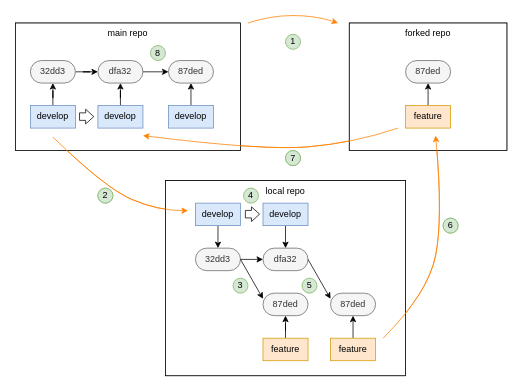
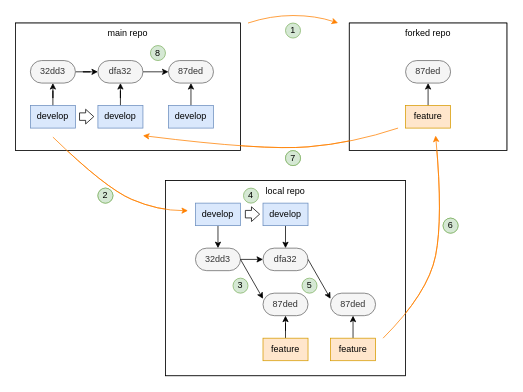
  <mxCell id="0" />
  <mxCell id="1" parent="0" />
  <mxCell id="2" value="main repo" style="rounded=0;whiteSpace=wrap;html=1;verticalAlign=top;" parent="1" vertex="1"><mxGeometry x="20" y="30" width="300" height="170" as="geometry" /></mxCell>
  <mxCell id="3" value="forked repo" style="rounded=0;whiteSpace=wrap;html=1;verticalAlign=top;" parent="1" vertex="1"><mxGeometry x="465" y="30" width="210" height="170" as="geometry" /></mxCell>
  <mxCell id="4" value="local repo" style="rounded=0;whiteSpace=wrap;html=1;verticalAlign=top;" parent="1" vertex="1"><mxGeometry x="220" y="240" width="320" height="260" as="geometry" /></mxCell>
  <mxCell id="5" style="edgeStyle=orthogonalEdgeStyle;rounded=0;orthogonalLoop=1;jettySize=auto;html=1;entryX=0;entryY=0.5;entryDx=0;entryDy=0;" parent="1" source="6" target="8" edge="1"><mxGeometry relative="1" as="geometry" /></mxCell>
  <mxCell id="6" value="32dd3" style="rounded=1;whiteSpace=wrap;html=1;arcSize=50;fillColor=#f5f5f5;strokeColor=#666666;fontColor=#333333;" parent="1" vertex="1"><mxGeometry x="40" y="80" width="60" height="30" as="geometry" /></mxCell>
  <mxCell id="7" value="" style="edgeStyle=none;rounded=0;orthogonalLoop=1;jettySize=auto;html=1;strokeColor=#000000;" parent="1" source="8" target="42" edge="1"><mxGeometry relative="1" as="geometry" /></mxCell>
  <mxCell id="8" value="dfa32" style="rounded=1;whiteSpace=wrap;html=1;arcSize=50;fillColor=#f5f5f5;strokeColor=#666666;fontColor=#333333;" parent="1" vertex="1"><mxGeometry x="130" y="80" width="60" height="30" as="geometry" /></mxCell>
  <mxCell id="9" style="edgeStyle=orthogonalEdgeStyle;rounded=0;orthogonalLoop=1;jettySize=auto;html=1;entryX=0.5;entryY=1;entryDx=0;entryDy=0;" parent="1" source="10" target="6" edge="1"><mxGeometry relative="1" as="geometry"><mxPoint x="67" y="110" as="targetPoint" /></mxGeometry></mxCell>
  <mxCell id="10" value="develop" style="rounded=0;whiteSpace=wrap;html=1;fillColor=#dae8fc;strokeColor=#6c8ebf;" parent="1" vertex="1"><mxGeometry x="40" y="140" width="60" height="30" as="geometry" /></mxCell>
  <mxCell id="11" value="32dd3" style="rounded=1;whiteSpace=wrap;html=1;arcSize=50;fillColor=#f5f5f5;strokeColor=#666666;fontColor=#333333;" parent="1" vertex="1"><mxGeometry x="260" y="330" width="60" height="30" as="geometry" /></mxCell>
  <mxCell id="12" style="edgeStyle=orthogonalEdgeStyle;rounded=0;orthogonalLoop=1;jettySize=auto;html=1;" parent="1" source="13" edge="1"><mxGeometry relative="1" as="geometry"><mxPoint x="290" y="330" as="targetPoint" /></mxGeometry></mxCell>
  <mxCell id="13" value="develop" style="rounded=0;whiteSpace=wrap;html=1;fillColor=#dae8fc;strokeColor=#6c8ebf;" parent="1" vertex="1"><mxGeometry x="260" y="270" width="60" height="30" as="geometry" /></mxCell>
  <mxCell id="14" value="87ded" style="rounded=1;whiteSpace=wrap;html=1;arcSize=50;fillColor=#f5f5f5;strokeColor=#666666;fontColor=#333333;" parent="1" vertex="1"><mxGeometry x="350" y="390" width="60" height="30" as="geometry" /></mxCell>
  <mxCell id="15" style="edgeStyle=orthogonalEdgeStyle;rounded=0;orthogonalLoop=1;jettySize=auto;html=1;entryX=0.5;entryY=1;entryDx=0;entryDy=0;" parent="1" source="16" target="14" edge="1"><mxGeometry relative="1" as="geometry" /></mxCell>
  <mxCell id="16" value="feature" style="rounded=0;whiteSpace=wrap;html=1;fillColor=#ffe6cc;strokeColor=#d79b00;" parent="1" vertex="1"><mxGeometry x="350" y="450" width="60" height="30" as="geometry" /></mxCell>
  <mxCell id="17" style="edgeStyle=orthogonalEdgeStyle;rounded=0;orthogonalLoop=1;jettySize=auto;html=1;entryX=0.5;entryY=1;entryDx=0;entryDy=0;" parent="1" source="18" target="8" edge="1"><mxGeometry relative="1" as="geometry" /></mxCell>
  <mxCell id="18" value="develop" style="rounded=0;whiteSpace=wrap;html=1;fillColor=#dae8fc;strokeColor=#6c8ebf;" parent="1" vertex="1"><mxGeometry x="130" y="140" width="60" height="30" as="geometry" /></mxCell>
  <mxCell id="19" value="" style="endArrow=classic;html=1;rounded=0;exitX=1;exitY=0.5;exitDx=0;exitDy=0;entryX=0;entryY=0.25;entryDx=0;entryDy=0;" parent="1" source="11" target="14" edge="1"><mxGeometry width="50" height="50" relative="1" as="geometry"><mxPoint x="310" y="280" as="sourcePoint" /><mxPoint x="360" y="230" as="targetPoint" /></mxGeometry></mxCell>
  <mxCell id="20" value="" style="shape=flexArrow;endArrow=classic;html=1;rounded=0;endWidth=8.571;endSize=3.286;" parent="1" edge="1"><mxGeometry width="50" height="50" relative="1" as="geometry"><mxPoint x="105" y="154.71" as="sourcePoint" /><mxPoint x="125" y="154.71" as="targetPoint" /></mxGeometry></mxCell>
  <mxCell id="21" value="" style="curved=1;endArrow=classic;html=1;rounded=0;strokeColor=#FF8000;" parent="1" edge="1"><mxGeometry width="50" height="50" relative="1" as="geometry"><mxPoint x="70" y="182" as="sourcePoint" /><mxPoint x="250" y="280" as="targetPoint" /><Array as="points"><mxPoint x="140" y="250" /><mxPoint x="210" y="280" /></Array></mxGeometry></mxCell>
  <mxCell id="22" value="2" style="ellipse;whiteSpace=wrap;html=1;aspect=fixed;fillColor=#d5e8d4;strokeColor=#82b366;" parent="1" vertex="1"><mxGeometry x="130" y="250" width="20" height="20" as="geometry" /></mxCell>
  <mxCell id="23" value="dfa32" style="rounded=1;whiteSpace=wrap;html=1;arcSize=50;fillColor=#f5f5f5;strokeColor=#666666;fontColor=#333333;" parent="1" vertex="1"><mxGeometry x="350" y="330" width="60" height="30" as="geometry" /></mxCell>
  <mxCell id="24" value="" style="endArrow=classic;html=1;rounded=0;exitX=1;exitY=0.5;exitDx=0;exitDy=0;entryX=0;entryY=0.5;entryDx=0;entryDy=0;" parent="1" source="11" target="23" edge="1"><mxGeometry width="50" height="50" relative="1" as="geometry"><mxPoint x="330" y="355" as="sourcePoint" /><mxPoint x="373.636" y="395" as="targetPoint" /></mxGeometry></mxCell>
  <mxCell id="25" value="3" style="ellipse;whiteSpace=wrap;html=1;aspect=fixed;fillColor=#d5e8d4;strokeColor=#82b366;" parent="1" vertex="1"><mxGeometry x="310" y="370" width="20" height="20" as="geometry" /></mxCell>
  <mxCell id="26" value="4" style="ellipse;whiteSpace=wrap;html=1;aspect=fixed;fillColor=#d5e8d4;strokeColor=#82b366;" parent="1" vertex="1"><mxGeometry x="324" y="250" width="20" height="20" as="geometry" /></mxCell>
  <mxCell id="27" value="" style="rounded=0;orthogonalLoop=1;jettySize=auto;html=1;strokeColor=#000000;" parent="1" source="28" target="23" edge="1"><mxGeometry relative="1" as="geometry" /></mxCell>
  <mxCell id="28" value="develop" style="rounded=0;whiteSpace=wrap;html=1;fillColor=#dae8fc;strokeColor=#6c8ebf;" parent="1" vertex="1"><mxGeometry x="350" y="270" width="60" height="30" as="geometry" /></mxCell>
  <mxCell id="29" value="" style="shape=flexArrow;endArrow=classic;html=1;rounded=0;endWidth=8.571;endSize=3.286;" parent="1" edge="1"><mxGeometry width="50" height="50" relative="1" as="geometry"><mxPoint x="326" y="284.71" as="sourcePoint" /><mxPoint x="346" y="284.71" as="targetPoint" /></mxGeometry></mxCell>
  <mxCell id="30" value="87ded" style="rounded=1;whiteSpace=wrap;html=1;arcSize=50;fillColor=#f5f5f5;strokeColor=#666666;fontColor=#333333;" parent="1" vertex="1"><mxGeometry x="440" y="390" width="60" height="30" as="geometry" /></mxCell>
  <mxCell id="31" style="edgeStyle=none;rounded=0;orthogonalLoop=1;jettySize=auto;html=1;entryX=0.5;entryY=1;entryDx=0;entryDy=0;strokeColor=#000000;" parent="1" source="32" target="30" edge="1"><mxGeometry relative="1" as="geometry" /></mxCell>
  <mxCell id="32" value="feature" style="rounded=0;whiteSpace=wrap;html=1;fillColor=#ffe6cc;strokeColor=#d79b00;" parent="1" vertex="1"><mxGeometry x="440" y="450" width="60" height="30" as="geometry" /></mxCell>
  <mxCell id="33" value="" style="endArrow=classic;html=1;rounded=0;exitX=1;exitY=0.5;exitDx=0;exitDy=0;entryX=0;entryY=0.25;entryDx=0;entryDy=0;" parent="1" target="30" edge="1"><mxGeometry width="50" height="50" relative="1" as="geometry"><mxPoint x="410" y="345" as="sourcePoint" /><mxPoint x="450" y="230" as="targetPoint" /></mxGeometry></mxCell>
  <mxCell id="34" value="5" style="ellipse;whiteSpace=wrap;html=1;aspect=fixed;fillColor=#d5e8d4;strokeColor=#82b366;" parent="1" vertex="1"><mxGeometry x="402" y="370" width="20" height="20" as="geometry" /></mxCell>
  <mxCell id="35" value="87ded" style="rounded=1;whiteSpace=wrap;html=1;arcSize=50;fillColor=#f5f5f5;strokeColor=#666666;fontColor=#333333;" parent="1" vertex="1"><mxGeometry x="540" y="80" width="60" height="30" as="geometry" /></mxCell>
  <mxCell id="36" style="edgeStyle=none;rounded=0;orthogonalLoop=1;jettySize=auto;html=1;strokeColor=#000000;" parent="1" source="37" target="35" edge="1"><mxGeometry relative="1" as="geometry" /></mxCell>
  <mxCell id="37" value="feature" style="rounded=0;whiteSpace=wrap;html=1;fillColor=#ffe6cc;strokeColor=#d79b00;" parent="1" vertex="1"><mxGeometry x="540" y="140" width="60" height="30" as="geometry" /></mxCell>
  <mxCell id="38" value="" style="curved=1;endArrow=classic;html=1;rounded=0;strokeColor=#FF8000;" parent="1" edge="1"><mxGeometry width="50" height="50" relative="1" as="geometry"><mxPoint x="510" y="450" as="sourcePoint" /><mxPoint x="580" y="180" as="targetPoint" /><Array as="points"><mxPoint x="570" y="390" /><mxPoint x="590" y="290" /></Array></mxGeometry></mxCell>
  <mxCell id="39" value="6" style="ellipse;whiteSpace=wrap;html=1;aspect=fixed;fillColor=#d5e8d4;strokeColor=#82b366;" parent="1" vertex="1"><mxGeometry x="590" y="290" width="20" height="20" as="geometry" /></mxCell>
  <mxCell id="40" value="" style="curved=1;endArrow=classic;html=1;rounded=0;strokeColor=#FF8000;" parent="1" edge="1"><mxGeometry width="50" height="50" relative="1" as="geometry"><mxPoint x="530" y="170" as="sourcePoint" /><mxPoint x="190" y="180" as="targetPoint" /><Array as="points"><mxPoint x="470" y="190" /><mxPoint x="350" y="200" /></Array></mxGeometry></mxCell>
  <mxCell id="41" value="7" style="ellipse;whiteSpace=wrap;html=1;aspect=fixed;fillColor=#d5e8d4;strokeColor=#82b366;" parent="1" vertex="1"><mxGeometry x="380" y="200" width="20" height="20" as="geometry" /></mxCell>
  <mxCell id="42" value="87ded" style="rounded=1;whiteSpace=wrap;html=1;arcSize=50;fillColor=#f5f5f5;strokeColor=#666666;fontColor=#333333;" parent="1" vertex="1"><mxGeometry x="224" y="80" width="60" height="30" as="geometry" /></mxCell>
  <mxCell id="43" style="edgeStyle=none;rounded=0;orthogonalLoop=1;jettySize=auto;html=1;entryX=0.5;entryY=1;entryDx=0;entryDy=0;strokeColor=#000000;" parent="1" source="44" target="42" edge="1"><mxGeometry relative="1" as="geometry" /></mxCell>
  <mxCell id="44" value="develop" style="rounded=0;whiteSpace=wrap;html=1;fillColor=#dae8fc;strokeColor=#6c8ebf;" parent="1" vertex="1"><mxGeometry x="224" y="140" width="60" height="30" as="geometry" /></mxCell>
  <mxCell id="45" value="8" style="ellipse;whiteSpace=wrap;html=1;aspect=fixed;fillColor=#d5e8d4;strokeColor=#82b366;" parent="1" vertex="1"><mxGeometry x="200" y="60" width="20" height="20" as="geometry" /></mxCell>
  <mxCell id="46" value="" style="curved=1;endArrow=classic;html=1;rounded=0;strokeColor=#FF8000;" parent="1" edge="1"><mxGeometry width="50" height="50" relative="1" as="geometry"><mxPoint x="330" y="30" as="sourcePoint" /><mxPoint x="450" y="30" as="targetPoint" /><Array as="points"><mxPoint x="360" y="20" /><mxPoint x="420" y="20" /></Array></mxGeometry></mxCell>
  <mxCell id="47" value="main repo" style="rounded=0;whiteSpace=wrap;html=1;verticalAlign=top;" parent="1" vertex="1"><mxGeometry x="20" y="30" width="300" height="170" as="geometry" /></mxCell>
- <mxCell id="48" value="1" style="ellipse;whiteSpace=wrap;html=1;aspect=fixed;fillColor=#d5e8d4;strokeColor=#82b366;" parent="1" vertex="1"><mxGeometry x="380" y="45" width="20" height="20" as="geometry" /></mxCell>
+ <mxCell id="48" value="1" style="ellipse;whiteSpace=wrap;html=1;aspect=fixed;fillColor=#d5e8d4;strokeColor=#82b366;" parent="1" vertex="1"><mxGeometry x="380" y="30" width="20" height="20" as="geometry" /></mxCell>
  <mxCell id="49" value="forked repo" style="rounded=0;whiteSpace=wrap;html=1;verticalAlign=top;" parent="1" vertex="1"><mxGeometry x="465" y="30" width="210" height="170" as="geometry" /></mxCell>
  <mxCell id="50" value="local repo" style="rounded=0;whiteSpace=wrap;html=1;verticalAlign=top;" parent="1" vertex="1"><mxGeometry x="220" y="240" width="320" height="260" as="geometry" /></mxCell>
  <mxCell id="51" style="edgeStyle=orthogonalEdgeStyle;rounded=0;orthogonalLoop=1;jettySize=auto;html=1;entryX=0;entryY=0.5;entryDx=0;entryDy=0;" parent="1" source="52" target="54" edge="1"><mxGeometry relative="1" as="geometry" /></mxCell>
  <mxCell id="52" value="32dd3" style="rounded=1;whiteSpace=wrap;html=1;arcSize=50;fillColor=#f5f5f5;strokeColor=#666666;fontColor=#333333;" parent="1" vertex="1"><mxGeometry x="40" y="80" width="60" height="30" as="geometry" /></mxCell>
  <mxCell id="53" value="" style="edgeStyle=none;rounded=0;orthogonalLoop=1;jettySize=auto;html=1;strokeColor=#000000;" parent="1" source="54" target="88" edge="1"><mxGeometry relative="1" as="geometry" /></mxCell>
  <mxCell id="54" value="dfa32" style="rounded=1;whiteSpace=wrap;html=1;arcSize=50;fillColor=#f5f5f5;strokeColor=#666666;fontColor=#333333;" parent="1" vertex="1"><mxGeometry x="130" y="80" width="60" height="30" as="geometry" /></mxCell>
  <mxCell id="55" style="edgeStyle=orthogonalEdgeStyle;rounded=0;orthogonalLoop=1;jettySize=auto;html=1;entryX=0.5;entryY=1;entryDx=0;entryDy=0;" parent="1" source="56" target="52" edge="1"><mxGeometry relative="1" as="geometry"><mxPoint x="67" y="110" as="targetPoint" /></mxGeometry></mxCell>
  <mxCell id="56" value="develop" style="rounded=0;whiteSpace=wrap;html=1;fillColor=#dae8fc;strokeColor=#6c8ebf;" parent="1" vertex="1"><mxGeometry x="40" y="140" width="60" height="30" as="geometry" /></mxCell>
  <mxCell id="57" value="32dd3" style="rounded=1;whiteSpace=wrap;html=1;arcSize=50;fillColor=#f5f5f5;strokeColor=#666666;fontColor=#333333;" parent="1" vertex="1"><mxGeometry x="260" y="330" width="60" height="30" as="geometry" /></mxCell>
  <mxCell id="58" style="edgeStyle=orthogonalEdgeStyle;rounded=0;orthogonalLoop=1;jettySize=auto;html=1;" parent="1" source="59" edge="1"><mxGeometry relative="1" as="geometry"><mxPoint x="290" y="330" as="targetPoint" /></mxGeometry></mxCell>
  <mxCell id="59" value="develop" style="rounded=0;whiteSpace=wrap;html=1;fillColor=#dae8fc;strokeColor=#6c8ebf;" parent="1" vertex="1"><mxGeometry x="260" y="270" width="60" height="30" as="geometry" /></mxCell>
  <mxCell id="60" value="87ded" style="rounded=1;whiteSpace=wrap;html=1;arcSize=50;fillColor=#f5f5f5;strokeColor=#666666;fontColor=#333333;" parent="1" vertex="1"><mxGeometry x="350" y="390" width="60" height="30" as="geometry" /></mxCell>
  <mxCell id="61" style="edgeStyle=orthogonalEdgeStyle;rounded=0;orthogonalLoop=1;jettySize=auto;html=1;entryX=0.5;entryY=1;entryDx=0;entryDy=0;" parent="1" source="62" target="60" edge="1"><mxGeometry relative="1" as="geometry" /></mxCell>
  <mxCell id="62" value="feature" style="rounded=0;whiteSpace=wrap;html=1;fillColor=#ffe6cc;strokeColor=#d79b00;" parent="1" vertex="1"><mxGeometry x="350" y="450" width="60" height="30" as="geometry" /></mxCell>
  <mxCell id="63" style="edgeStyle=orthogonalEdgeStyle;rounded=0;orthogonalLoop=1;jettySize=auto;html=1;entryX=0.5;entryY=1;entryDx=0;entryDy=0;" parent="1" source="64" target="54" edge="1"><mxGeometry relative="1" as="geometry" /></mxCell>
  <mxCell id="64" value="develop" style="rounded=0;whiteSpace=wrap;html=1;fillColor=#dae8fc;strokeColor=#6c8ebf;" parent="1" vertex="1"><mxGeometry x="130" y="140" width="60" height="30" as="geometry" /></mxCell>
  <mxCell id="65" value="" style="endArrow=classic;html=1;rounded=0;exitX=1;exitY=0.5;exitDx=0;exitDy=0;entryX=0;entryY=0.25;entryDx=0;entryDy=0;" parent="1" source="57" target="60" edge="1"><mxGeometry width="50" height="50" relative="1" as="geometry"><mxPoint x="310" y="280" as="sourcePoint" /><mxPoint x="360" y="230" as="targetPoint" /></mxGeometry></mxCell>
  <mxCell id="66" value="" style="shape=flexArrow;endArrow=classic;html=1;rounded=0;endWidth=8.571;endSize=3.286;" parent="1" edge="1"><mxGeometry width="50" height="50" relative="1" as="geometry"><mxPoint x="105" y="154.71" as="sourcePoint" /><mxPoint x="125" y="154.71" as="targetPoint" /></mxGeometry></mxCell>
  <mxCell id="67" value="" style="curved=1;endArrow=classic;html=1;rounded=0;strokeColor=#FF8000;" parent="1" edge="1"><mxGeometry width="50" height="50" relative="1" as="geometry"><mxPoint x="70" y="182" as="sourcePoint" /><mxPoint x="250" y="280" as="targetPoint" /><Array as="points"><mxPoint x="140" y="250" /><mxPoint x="210" y="280" /></Array></mxGeometry></mxCell>
  <mxCell id="68" value="2" style="ellipse;whiteSpace=wrap;html=1;aspect=fixed;fillColor=#d5e8d4;strokeColor=#82b366;" parent="1" vertex="1"><mxGeometry x="130" y="250" width="20" height="20" as="geometry" /></mxCell>
  <mxCell id="69" value="dfa32" style="rounded=1;whiteSpace=wrap;html=1;arcSize=50;fillColor=#f5f5f5;strokeColor=#666666;fontColor=#333333;" parent="1" vertex="1"><mxGeometry x="350" y="330" width="60" height="30" as="geometry" /></mxCell>
  <mxCell id="70" value="" style="endArrow=classic;html=1;rounded=0;exitX=1;exitY=0.5;exitDx=0;exitDy=0;entryX=0;entryY=0.5;entryDx=0;entryDy=0;" parent="1" source="57" target="69" edge="1"><mxGeometry width="50" height="50" relative="1" as="geometry"><mxPoint x="330" y="355" as="sourcePoint" /><mxPoint x="373.636" y="395" as="targetPoint" /></mxGeometry></mxCell>
  <mxCell id="71" value="3" style="ellipse;whiteSpace=wrap;html=1;aspect=fixed;fillColor=#d5e8d4;strokeColor=#82b366;" parent="1" vertex="1"><mxGeometry x="310" y="370" width="20" height="20" as="geometry" /></mxCell>
  <mxCell id="72" value="4" style="ellipse;whiteSpace=wrap;html=1;aspect=fixed;fillColor=#d5e8d4;strokeColor=#82b366;" parent="1" vertex="1"><mxGeometry x="324" y="250" width="20" height="20" as="geometry" /></mxCell>
  <mxCell id="73" value="" style="rounded=0;orthogonalLoop=1;jettySize=auto;html=1;strokeColor=#000000;" parent="1" source="74" target="69" edge="1"><mxGeometry relative="1" as="geometry" /></mxCell>
  <mxCell id="74" value="develop" style="rounded=0;whiteSpace=wrap;html=1;fillColor=#dae8fc;strokeColor=#6c8ebf;" parent="1" vertex="1"><mxGeometry x="350" y="270" width="60" height="30" as="geometry" /></mxCell>
  <mxCell id="75" value="" style="shape=flexArrow;endArrow=classic;html=1;rounded=0;endWidth=8.571;endSize=3.286;" parent="1" edge="1"><mxGeometry width="50" height="50" relative="1" as="geometry"><mxPoint x="326" y="284.71" as="sourcePoint" /><mxPoint x="346" y="284.71" as="targetPoint" /></mxGeometry></mxCell>
  <mxCell id="76" value="87ded" style="rounded=1;whiteSpace=wrap;html=1;arcSize=50;fillColor=#f5f5f5;strokeColor=#666666;fontColor=#333333;" parent="1" vertex="1"><mxGeometry x="440" y="390" width="60" height="30" as="geometry" /></mxCell>
  <mxCell id="77" style="edgeStyle=none;rounded=0;orthogonalLoop=1;jettySize=auto;html=1;entryX=0.5;entryY=1;entryDx=0;entryDy=0;strokeColor=#000000;" parent="1" source="78" target="76" edge="1"><mxGeometry relative="1" as="geometry" /></mxCell>
  <mxCell id="78" value="feature" style="rounded=0;whiteSpace=wrap;html=1;fillColor=#ffe6cc;strokeColor=#d79b00;" parent="1" vertex="1"><mxGeometry x="440" y="450" width="60" height="30" as="geometry" /></mxCell>
  <mxCell id="79" value="" style="endArrow=classic;html=1;rounded=0;exitX=1;exitY=0.5;exitDx=0;exitDy=0;entryX=0;entryY=0.25;entryDx=0;entryDy=0;" parent="1" target="76" edge="1"><mxGeometry width="50" height="50" relative="1" as="geometry"><mxPoint x="410" y="345" as="sourcePoint" /><mxPoint x="450" y="230" as="targetPoint" /></mxGeometry></mxCell>
  <mxCell id="80" value="5" style="ellipse;whiteSpace=wrap;html=1;aspect=fixed;fillColor=#d5e8d4;strokeColor=#82b366;" parent="1" vertex="1"><mxGeometry x="402" y="370" width="20" height="20" as="geometry" /></mxCell>
  <mxCell id="81" value="87ded" style="rounded=1;whiteSpace=wrap;html=1;arcSize=50;fillColor=#f5f5f5;strokeColor=#666666;fontColor=#333333;" parent="1" vertex="1"><mxGeometry x="540" y="80" width="60" height="30" as="geometry" /></mxCell>
  <mxCell id="82" style="edgeStyle=none;rounded=0;orthogonalLoop=1;jettySize=auto;html=1;strokeColor=#000000;" parent="1" source="83" target="81" edge="1"><mxGeometry relative="1" as="geometry" /></mxCell>
  <mxCell id="83" value="feature" style="rounded=0;whiteSpace=wrap;html=1;fillColor=#ffe6cc;strokeColor=#d79b00;" parent="1" vertex="1"><mxGeometry x="540" y="140" width="60" height="30" as="geometry" /></mxCell>
  <mxCell id="84" value="" style="curved=1;endArrow=classic;html=1;rounded=0;strokeColor=#FF8000;" parent="1" edge="1"><mxGeometry width="50" height="50" relative="1" as="geometry"><mxPoint x="510" y="450" as="sourcePoint" /><mxPoint x="580" y="180" as="targetPoint" /><Array as="points"><mxPoint x="570" y="390" /><mxPoint x="590" y="290" /></Array></mxGeometry></mxCell>
  <mxCell id="85" value="6" style="ellipse;whiteSpace=wrap;html=1;aspect=fixed;fillColor=#d5e8d4;strokeColor=#82b366;" parent="1" vertex="1"><mxGeometry x="590" y="290" width="20" height="20" as="geometry" /></mxCell>
  <mxCell id="86" value="" style="curved=1;endArrow=classic;html=1;rounded=0;strokeColor=#FF8000;" parent="1" edge="1"><mxGeometry width="50" height="50" relative="1" as="geometry"><mxPoint x="530" y="170" as="sourcePoint" /><mxPoint x="190" y="180" as="targetPoint" /><Array as="points"><mxPoint x="470" y="190" /><mxPoint x="350" y="200" /></Array></mxGeometry></mxCell>
  <mxCell id="87" value="7" style="ellipse;whiteSpace=wrap;html=1;aspect=fixed;fillColor=#d5e8d4;strokeColor=#82b366;" parent="1" vertex="1"><mxGeometry x="380" y="200" width="20" height="20" as="geometry" /></mxCell>
  <mxCell id="88" value="87ded" style="rounded=1;whiteSpace=wrap;html=1;arcSize=50;fillColor=#f5f5f5;strokeColor=#666666;fontColor=#333333;" parent="1" vertex="1"><mxGeometry x="224" y="80" width="60" height="30" as="geometry" /></mxCell>
  <mxCell id="89" style="edgeStyle=none;rounded=0;orthogonalLoop=1;jettySize=auto;html=1;entryX=0.5;entryY=1;entryDx=0;entryDy=0;strokeColor=#000000;" parent="1" source="90" target="88" edge="1"><mxGeometry relative="1" as="geometry" /></mxCell>
  <mxCell id="90" value="develop" style="rounded=0;whiteSpace=wrap;html=1;fillColor=#dae8fc;strokeColor=#6c8ebf;" parent="1" vertex="1"><mxGeometry x="224" y="140" width="60" height="30" as="geometry" /></mxCell>
  <mxCell id="91" value="8" style="ellipse;whiteSpace=wrap;html=1;aspect=fixed;fillColor=#d5e8d4;strokeColor=#82b366;" parent="1" vertex="1"><mxGeometry x="200" y="60" width="20" height="20" as="geometry" /></mxCell>
